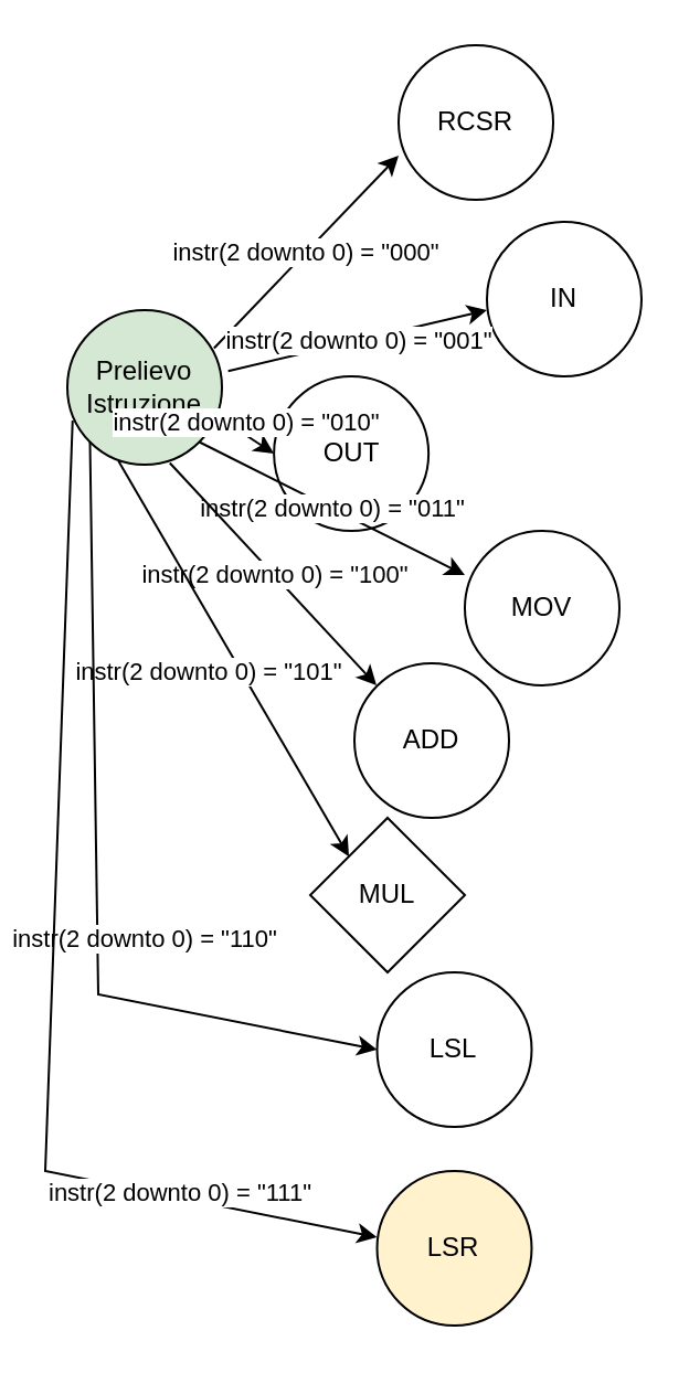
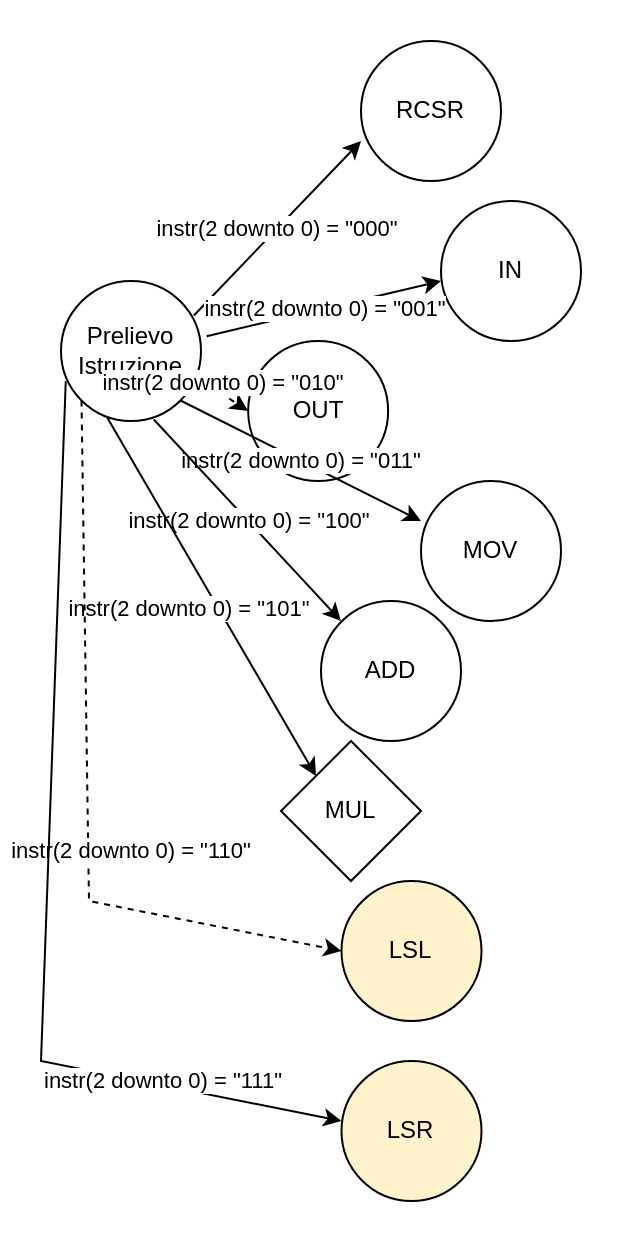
  <mxCell id="0" />
  <mxCell id="1" parent="0" />
- <mxCell id="2" value="Prelievo&lt;br&gt;Istruzione" style="ellipse;whiteSpace=wrap;html=1;aspect=fixed;fillColor=#d5e8d4;" vertex="1" parent="1"><mxGeometry x="30" y="140" width="70" height="70" as="geometry" /></mxCell>
+ <mxCell id="2" value="Prelievo&lt;br&gt;Istruzione" style="ellipse;whiteSpace=wrap;html=1;aspect=fixed;" vertex="1" parent="1"><mxGeometry x="30" y="140" width="70" height="70" as="geometry" /></mxCell>
  <mxCell id="3" value="RCSR" style="ellipse;whiteSpace=wrap;html=1;aspect=fixed;" vertex="1" parent="1"><mxGeometry x="180" y="20" width="70" height="70" as="geometry" /></mxCell>
  <mxCell id="4" value="" style="endArrow=classic;html=1;rounded=0;exitX=0.949;exitY=0.246;exitDx=0;exitDy=0;exitPerimeter=0;" edge="1" parent="1" source="2"><mxGeometry relative="1" as="geometry"><mxPoint x="220" y="170" as="sourcePoint" /><mxPoint x="180" y="70" as="targetPoint" /></mxGeometry></mxCell>
  <mxCell id="5" value="instr(2 downto 0) = &quot;000&quot;" style="edgeLabel;resizable=0;html=1;align=center;verticalAlign=middle;" connectable="0" vertex="1" parent="4"><mxGeometry relative="1" as="geometry" /></mxCell>
  <mxCell id="6" value="IN" style="ellipse;whiteSpace=wrap;html=1;aspect=fixed;" vertex="1" parent="1"><mxGeometry x="220" y="100" width="70" height="70" as="geometry" /></mxCell>
  <mxCell id="7" value="" style="endArrow=classic;html=1;rounded=0;exitX=1.04;exitY=0.394;exitDx=0;exitDy=0;exitPerimeter=0;" edge="1" parent="1" source="2"><mxGeometry relative="1" as="geometry"><mxPoint x="170" y="237.22" as="sourcePoint" /><mxPoint x="220" y="140" as="targetPoint" /></mxGeometry></mxCell>
  <mxCell id="8" value="instr(2 downto 0) = &quot;001&quot;" style="edgeLabel;resizable=0;html=1;align=center;verticalAlign=middle;" connectable="0" vertex="1" parent="7"><mxGeometry relative="1" as="geometry" /></mxCell>
  <mxCell id="9" value="OUT" style="ellipse;whiteSpace=wrap;html=1;aspect=fixed;" vertex="1" parent="1"><mxGeometry x="123.57" y="170" width="70" height="70" as="geometry" /></mxCell>
- <mxCell id="10" value="" style="endArrow=classic;html=1;rounded=0;exitX=0.986;exitY=0.698;exitDx=0;exitDy=0;exitPerimeter=0;entryX=0;entryY=0.5;entryDx=0;entryDy=0;" edge="1" parent="1" source="2" target="9"><mxGeometry relative="1" as="geometry"><mxPoint x="140" y="307.22" as="sourcePoint" /><mxPoint x="223.57" y="220" as="targetPoint" /></mxGeometry></mxCell>
+ <mxCell id="10" value="" style="endArrow=classic;html=1;rounded=0;exitX=0.986;exitY=0.698;exitDx=0;exitDy=0;exitPerimeter=0;entryX=0;entryY=0.5;entryDx=0;entryDy=0;dashed=1;" edge="1" parent="1" source="2" target="9"><mxGeometry relative="1" as="geometry"><mxPoint x="140" y="307.22" as="sourcePoint" /><mxPoint x="223.57" y="220" as="targetPoint" /></mxGeometry></mxCell>
  <mxCell id="11" value="instr(2 downto 0) = &quot;010&quot;" style="edgeLabel;resizable=0;html=1;align=center;verticalAlign=middle;" connectable="0" vertex="1" parent="10"><mxGeometry relative="1" as="geometry"><mxPoint x="-1" y="-7" as="offset" /></mxGeometry></mxCell>
  <mxCell id="12" value="MOV" style="ellipse;whiteSpace=wrap;html=1;aspect=fixed;" vertex="1" parent="1"><mxGeometry x="210" y="240" width="70" height="70" as="geometry" /></mxCell>
  <mxCell id="13" value="" style="endArrow=classic;html=1;rounded=0;exitX=1;exitY=1;exitDx=0;exitDy=0;" edge="1" parent="1" source="2"><mxGeometry relative="1" as="geometry"><mxPoint x="146.37" y="317.58" as="sourcePoint" /><mxPoint x="210" y="260" as="targetPoint" /></mxGeometry></mxCell>
  <mxCell id="14" value="instr(2 downto 0) = &quot;011&quot;" style="edgeLabel;resizable=0;html=1;align=center;verticalAlign=middle;" connectable="0" vertex="1" parent="13"><mxGeometry relative="1" as="geometry" /></mxCell>
  <mxCell id="15" value="ADD" style="ellipse;whiteSpace=wrap;html=1;aspect=fixed;" vertex="1" parent="1"><mxGeometry x="160" y="300" width="70" height="70" as="geometry" /></mxCell>
  <mxCell id="16" value="" style="endArrow=classic;html=1;rounded=0;exitX=0.663;exitY=0.989;exitDx=0;exitDy=0;exitPerimeter=0;" edge="1" parent="1" source="2"><mxGeometry relative="1" as="geometry"><mxPoint x="126.68" y="457.22" as="sourcePoint" /><mxPoint x="170" y="310" as="targetPoint" /></mxGeometry></mxCell>
  <mxCell id="17" value="instr(2 downto 0) = &quot;100&quot;" style="edgeLabel;resizable=0;html=1;align=center;verticalAlign=middle;" connectable="0" vertex="1" parent="16"><mxGeometry relative="1" as="geometry" /></mxCell>
  <mxCell id="18" value="MUL" style="rhombus;whiteSpace=wrap;html=1;aspect=fixed;" vertex="1" parent="1"><mxGeometry x="140" y="370" width="70" height="70" as="geometry" /></mxCell>
  <mxCell id="19" value="" style="endArrow=classic;html=1;rounded=0;exitX=0.331;exitY=0.977;exitDx=0;exitDy=0;exitPerimeter=0;entryX=0;entryY=0;entryDx=0;entryDy=0;" edge="1" parent="1" source="2" target="18"><mxGeometry relative="1" as="geometry"><mxPoint x="133.05" y="467.58" as="sourcePoint" /><mxPoint x="250.25" y="440" as="targetPoint" /></mxGeometry></mxCell>
  <mxCell id="20" value="instr(2 downto 0) = &quot;101&quot;" style="edgeLabel;resizable=0;html=1;align=center;verticalAlign=middle;" connectable="0" vertex="1" parent="19"><mxGeometry relative="1" as="geometry"><mxPoint x="-12" y="5" as="offset" /></mxGeometry></mxCell>
- <mxCell id="21" value="LSL" style="ellipse;whiteSpace=wrap;html=1;aspect=fixed;" vertex="1" parent="1"><mxGeometry x="170.25" y="440" width="70" height="70" as="geometry" /></mxCell>
- <mxCell id="22" value="" style="endArrow=classic;html=1;rounded=0;exitX=0;exitY=1;exitDx=0;exitDy=0;entryX=0;entryY=0.5;entryDx=0;entryDy=0;" edge="1" parent="1" target="21" source="2"><mxGeometry relative="1" as="geometry"><mxPoint x="129.27" y="488.86" as="sourcePoint" /><mxPoint x="253.82" y="520" as="targetPoint" /><Array as="points"><mxPoint x="44" y="450" /></Array></mxGeometry></mxCell>
+ <mxCell id="21" value="LSL" style="ellipse;whiteSpace=wrap;html=1;aspect=fixed;fillColor=#fff2cc;" vertex="1" parent="1"><mxGeometry x="170.25" y="440" width="70" height="70" as="geometry" /></mxCell>
+ <mxCell id="22" value="" style="endArrow=classic;html=1;rounded=0;exitX=0;exitY=1;exitDx=0;exitDy=0;entryX=0;entryY=0.5;entryDx=0;entryDy=0;dashed=1;" edge="1" parent="1" target="21" source="2"><mxGeometry relative="1" as="geometry"><mxPoint x="129.27" y="488.86" as="sourcePoint" /><mxPoint x="253.82" y="520" as="targetPoint" /><Array as="points"><mxPoint x="44" y="450" /></Array></mxGeometry></mxCell>
  <mxCell id="23" value="instr(2 downto 0) = &quot;110&quot;" style="edgeLabel;resizable=0;html=1;align=center;verticalAlign=middle;" connectable="0" vertex="1" parent="22"><mxGeometry relative="1" as="geometry"><mxPoint x="21" y="36" as="offset" /></mxGeometry></mxCell>
  <mxCell id="24" value="LSR" style="ellipse;whiteSpace=wrap;html=1;aspect=fixed;fillColor=#fff2cc;" vertex="1" parent="1"><mxGeometry x="170.25" y="530" width="70" height="70" as="geometry" /></mxCell>
  <mxCell id="25" value="" style="endArrow=classic;html=1;rounded=0;exitX=0.034;exitY=0.714;exitDx=0;exitDy=0;exitPerimeter=0;" edge="1" parent="1" source="2"><mxGeometry relative="1" as="geometry"><mxPoint x="49.999" y="499.749" as="sourcePoint" /><mxPoint x="170.25" y="560" as="targetPoint" /><Array as="points"><mxPoint x="20" y="530" /></Array></mxGeometry></mxCell>
  <mxCell id="26" value="instr(2 downto 0) = &quot;111&quot;" style="edgeLabel;resizable=0;html=1;align=center;verticalAlign=middle;" connectable="0" vertex="1" parent="25"><mxGeometry relative="1" as="geometry"><mxPoint x="57" y="103" as="offset" /></mxGeometry></mxCell>
